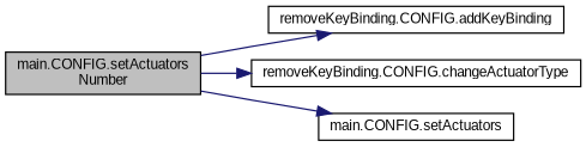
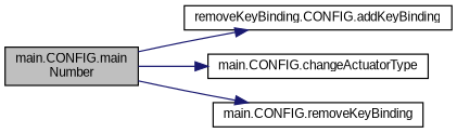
  digraph {
    fontname="Liberation Sans"
    rankdir=LR
    node [color=black fillcolor=white fontname="Liberation Sans" fontsize=10 shape=record style=filled]
    edge [color=midnightblue fontname="Liberation Sans" fontsize=10 labelfontname=Helvetica labelfontsize=10 style=solid]
-   n1 [fillcolor=grey75 fontcolor=black height=0.2 label="main.CONFIG.setActuators\lNumber" width=0.4]
+   n1 [fillcolor=grey75 fontcolor=black height=0.2 label="main.CONFIG.main\lNumber" width=0.4]
    n2 [height=0.2 label="removeKeyBinding.CONFIG.addKeyBinding" width=0.4]
-   n3 [height=0.2 label="removeKeyBinding.CONFIG.changeActuatorType" width=0.4]
-   n4 [height=0.2 label="main.CONFIG.setActuators" width=0.4]
+   n3 [height=0.2 label="main.CONFIG.changeActuatorType" width=0.4]
+   n4 [height=0.2 label="main.CONFIG.removeKeyBinding" width=0.4]
    n1 -> n2
    n1 -> n3
    n1 -> n4
  }
